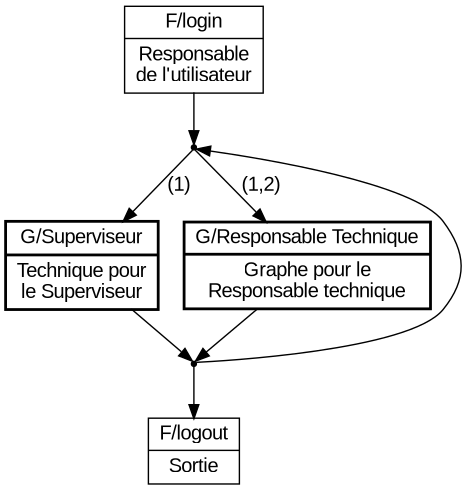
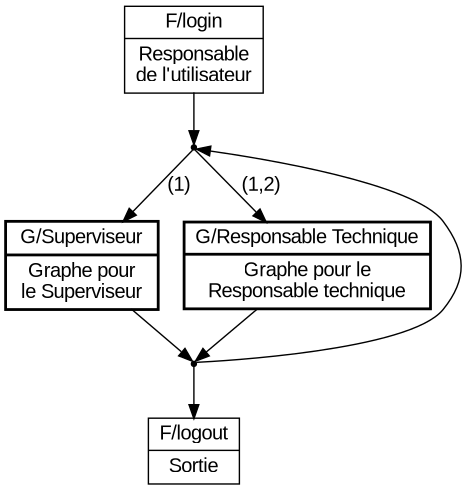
  digraph {
    fontname="Liberation Sans"
    node [fontname="Liberation Sans" shape=record]
    edge [fontname="Liberation Sans"]
    n1 [label="{F/login|Responsable\nde l'utilisateur}"]
    up [shape=point]
-   n3 [label="{G/Superviseur|Technique pour\nle Superviseur}" penwidth=2.0]
+   n3 [label="{G/Superviseur|Graphe pour\nle Superviseur}" penwidth=2.0]
    n4 [label="{G/Responsable Technique|Graphe pour le\nResponsable technique}" penwidth=2.0]
    n5 [label="{F/logout|Sortie}"]
    down [shape=point]
    n1 -> up
    up -> n3 [label="(1)"]
    up -> n4 [label="(1,2)"]
    n3 -> down
    n4 -> down
    down -> up [constraint=False]
    down -> n5
  }
